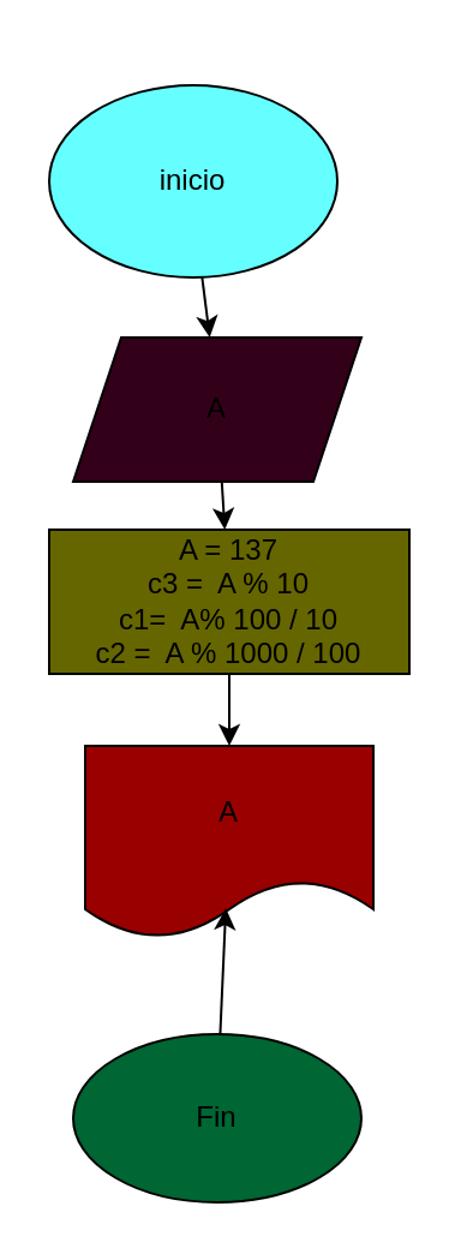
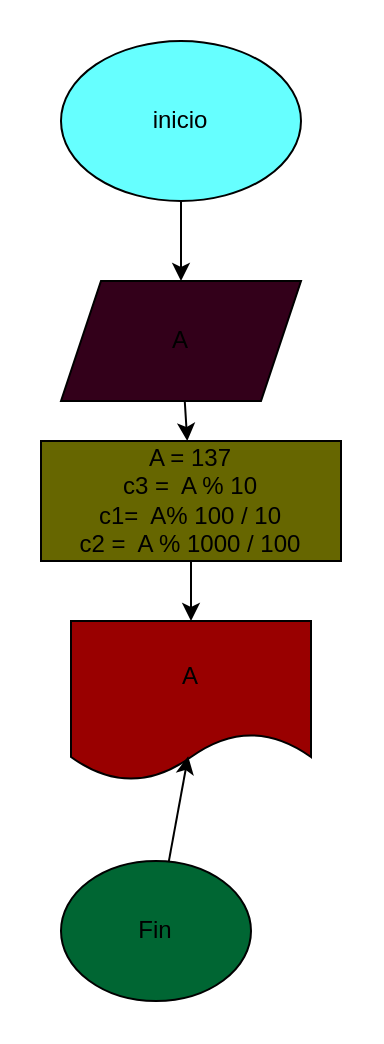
  <mxCell id="0" />
  <mxCell id="1" parent="0" />
  <mxCell id="2" value="" style="edgeStyle=none;html=1;" parent="1" source="3" target="5" edge="1"><mxGeometry relative="1" as="geometry" /></mxCell>
- <mxCell id="3" value="inicio" style="ellipse;whiteSpace=wrap;html=1;fillColor=#66FFFF;" parent="1" vertex="1"><mxGeometry x="20" y="35" width="120" height="80" as="geometry" /></mxCell>
+ <mxCell id="3" value="inicio" style="ellipse;whiteSpace=wrap;html=1;fillColor=#66FFFF;" parent="1" vertex="1"><mxGeometry x="30" y="20" width="120" height="80" as="geometry" /></mxCell>
  <mxCell id="4" value="" style="edgeStyle=none;html=1;" parent="1" source="5" target="7" edge="1"><mxGeometry relative="1" as="geometry" /></mxCell>
  <mxCell id="5" value="A" style="shape=parallelogram;perimeter=parallelogramPerimeter;whiteSpace=wrap;html=1;fixedSize=1;fillColor=#33001A;" parent="1" vertex="1"><mxGeometry x="30" y="140" width="120" height="60" as="geometry" /></mxCell>
  <mxCell id="6" value="" style="edgeStyle=none;html=1;" parent="1" source="7" target="8" edge="1"><mxGeometry relative="1" as="geometry" /></mxCell>
  <mxCell id="7" value="A = 137&lt;br&gt;c3 =&amp;nbsp; A % 10&lt;br&gt;c1=&amp;nbsp; A% 100 / 10&lt;br&gt;c2 =&amp;nbsp; A % 1000 / 100" style="whiteSpace=wrap;html=1;fillColor=#666600;" parent="1" vertex="1"><mxGeometry x="20" y="220" width="150" height="60" as="geometry" /></mxCell>
  <mxCell id="8" value="A" style="shape=document;whiteSpace=wrap;html=1;boundedLbl=1;fillColor=#990000;" parent="1" vertex="1"><mxGeometry x="35" y="310" width="120" height="80" as="geometry" /></mxCell>
  <mxCell id="9" style="edgeStyle=none;html=1;entryX=0.488;entryY=0.845;entryDx=0;entryDy=0;entryPerimeter=0;" parent="1" source="10" target="8" edge="1"><mxGeometry relative="1" as="geometry" /></mxCell>
- <mxCell id="10" value="Fin" style="ellipse;whiteSpace=wrap;html=1;fillColor=#006633;" parent="1" vertex="1"><mxGeometry x="30" y="430" width="120" height="70" as="geometry" /></mxCell>
+ <mxCell id="10" value="Fin" style="ellipse;whiteSpace=wrap;html=1;fillColor=#006633;" parent="1" vertex="1"><mxGeometry x="30" y="430" width="95" height="70" as="geometry" /></mxCell>
